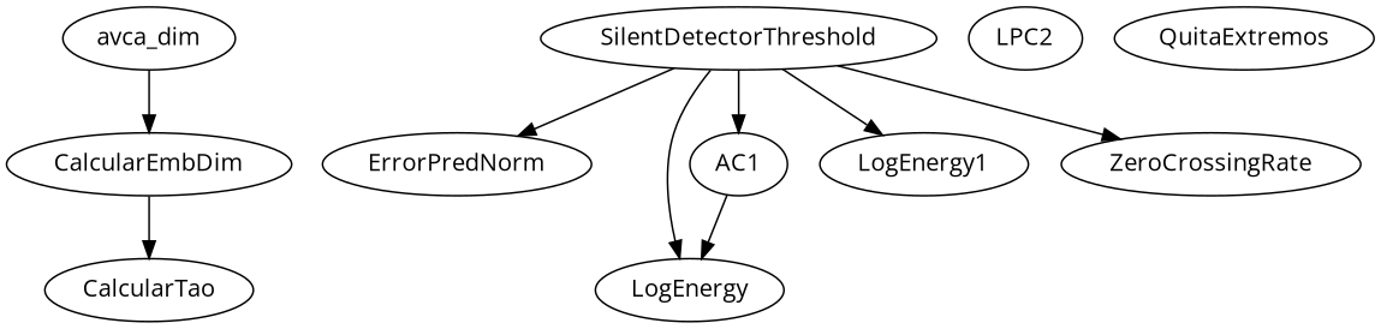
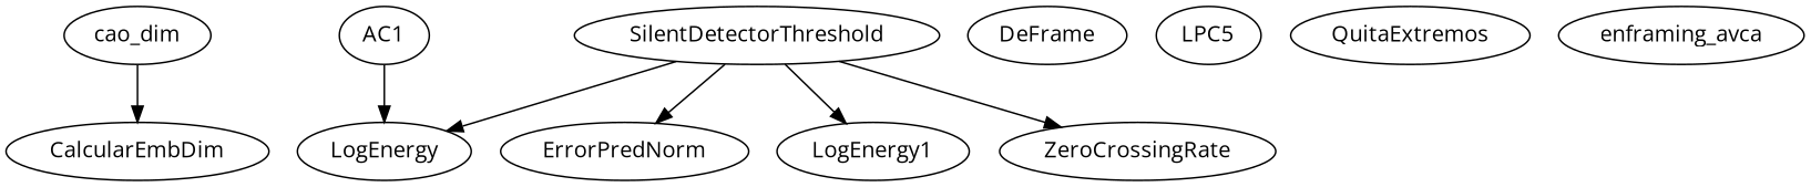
  digraph {
    fontname="Open Sans"
    node [fontname="Open Sans"]
    edge [fontname="Open Sans"]
    CalcularEmbDim
-   CalcularTao
-   cao_dim [label=avca_dim]
+   cao_dim
    SilentDetectorThreshold
    ErrorPredNorm
    LogEnergy
    AC1
    n8 [label=LogEnergy1]
    ZeroCrossingRate
-   LPC2
+   DeFrame
+   LPC2 [label=LPC5]
    QuitaExtremos
-   CalcularEmbDim -> CalcularTao
+   enframing_avca
    cao_dim -> CalcularEmbDim
    SilentDetectorThreshold -> ErrorPredNorm
    SilentDetectorThreshold -> LogEnergy
-   SilentDetectorThreshold -> AC1
    SilentDetectorThreshold -> n8
    SilentDetectorThreshold -> ZeroCrossingRate
    AC1 -> LogEnergy
  }
